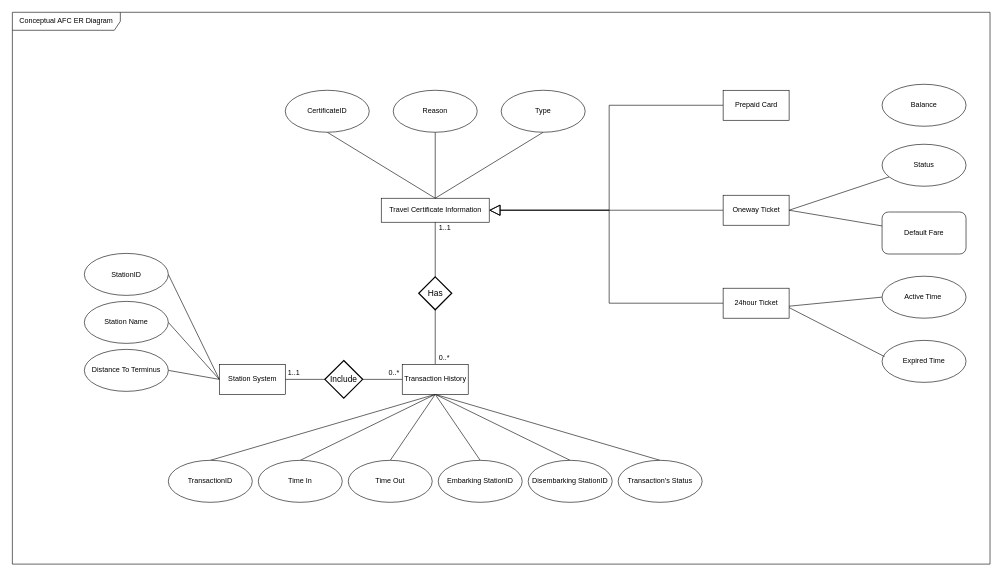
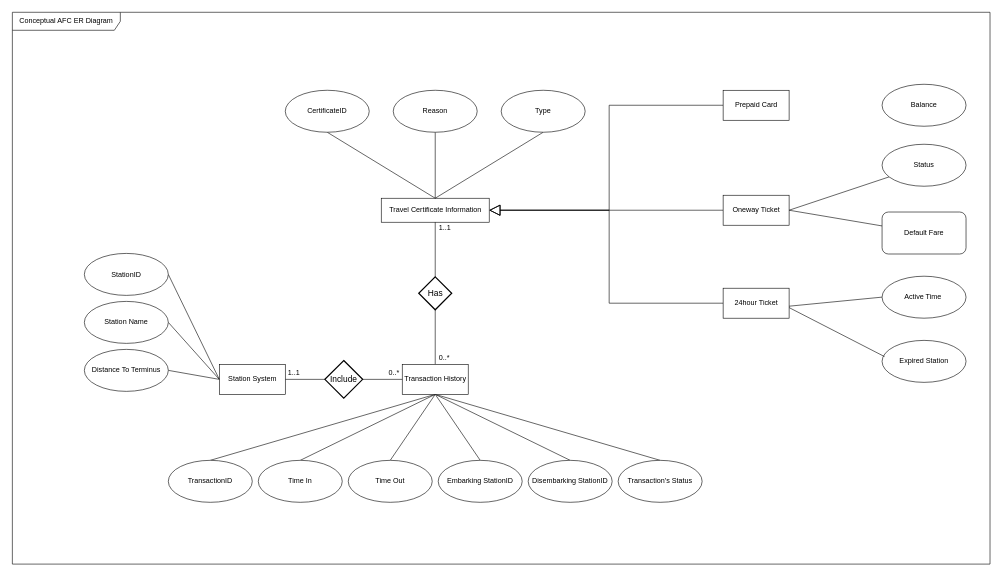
  <mxCell id="0" />
  <mxCell id="1" parent="0" />
  <mxCell id="2" value="&lt;span class=&quot;fontstyle0&quot;&gt;Conceptual AFC ER Diagram&lt;br&gt;&lt;/span&gt;" style="shape=umlFrame;whiteSpace=wrap;html=1;width=180;height=30;" parent="1" vertex="1"><mxGeometry x="20" y="20" width="1630" height="920" as="geometry" /></mxCell>
  <mxCell id="3" style="edgeStyle=orthogonalEdgeStyle;rounded=0;orthogonalLoop=1;jettySize=auto;html=1;exitX=0.5;exitY=1;exitDx=0;exitDy=0;entryX=0.5;entryY=0;entryDx=0;entryDy=0;endArrow=none;endFill=0;strokeColor=#000000;" parent="1" source="43" target="13" edge="1"><mxGeometry relative="1" as="geometry" /></mxCell>
  <mxCell id="4" value="0..*" style="text;html=1;resizable=0;points=[];align=center;verticalAlign=middle;labelBackgroundColor=#ffffff;" parent="3" vertex="1" connectable="0"><mxGeometry x="0.764" y="1" relative="1" as="geometry"><mxPoint x="13" as="offset" /></mxGeometry></mxCell>
  <mxCell id="5" style="edgeStyle=none;rounded=0;orthogonalLoop=1;jettySize=auto;html=1;exitX=0.5;exitY=0;exitDx=0;exitDy=0;startArrow=none;startFill=0;endArrow=none;endFill=0;strokeColor=#000000;" parent="1" source="6" target="26" edge="1"><mxGeometry relative="1" as="geometry" /></mxCell>
  <mxCell id="6" value="Travel Certificate Information" style="html=1;" parent="1" vertex="1"><mxGeometry x="635" y="330" width="180" height="40" as="geometry" /></mxCell>
  <mxCell id="7" style="edgeStyle=none;rounded=0;orthogonalLoop=1;jettySize=auto;html=1;exitX=0.5;exitY=1;exitDx=0;exitDy=0;entryX=0.5;entryY=0;entryDx=0;entryDy=0;startArrow=none;startFill=0;endArrow=none;endFill=0;strokeColor=#000000;" parent="1" source="13" target="29" edge="1"><mxGeometry relative="1" as="geometry" /></mxCell>
  <mxCell id="8" style="edgeStyle=none;rounded=0;orthogonalLoop=1;jettySize=auto;html=1;exitX=0.5;exitY=1;exitDx=0;exitDy=0;entryX=0.5;entryY=0;entryDx=0;entryDy=0;startArrow=none;startFill=0;endArrow=none;endFill=0;strokeColor=#000000;" parent="1" source="13" target="30" edge="1"><mxGeometry relative="1" as="geometry" /></mxCell>
  <mxCell id="9" style="edgeStyle=none;rounded=0;orthogonalLoop=1;jettySize=auto;html=1;exitX=0.5;exitY=1;exitDx=0;exitDy=0;entryX=0.5;entryY=0;entryDx=0;entryDy=0;startArrow=none;startFill=0;endArrow=none;endFill=0;strokeColor=#000000;" parent="1" source="13" target="31" edge="1"><mxGeometry relative="1" as="geometry" /></mxCell>
  <mxCell id="10" style="edgeStyle=none;rounded=0;orthogonalLoop=1;jettySize=auto;html=1;exitX=0.5;exitY=1;exitDx=0;exitDy=0;entryX=0.5;entryY=0;entryDx=0;entryDy=0;startArrow=none;startFill=0;endArrow=none;endFill=0;strokeColor=#000000;" parent="1" source="13" target="32" edge="1"><mxGeometry relative="1" as="geometry" /></mxCell>
  <mxCell id="11" style="edgeStyle=none;rounded=0;orthogonalLoop=1;jettySize=auto;html=1;exitX=0.5;exitY=1;exitDx=0;exitDy=0;entryX=0.5;entryY=0;entryDx=0;entryDy=0;startArrow=none;startFill=0;endArrow=none;endFill=0;strokeColor=#000000;" parent="1" source="13" target="33" edge="1"><mxGeometry relative="1" as="geometry" /></mxCell>
  <mxCell id="12" style="edgeStyle=none;rounded=0;orthogonalLoop=1;jettySize=auto;html=1;exitX=0.5;exitY=1;exitDx=0;exitDy=0;entryX=0.5;entryY=0;entryDx=0;entryDy=0;startArrow=none;startFill=0;endArrow=none;endFill=0;strokeColor=#000000;" parent="1" source="13" target="34" edge="1"><mxGeometry relative="1" as="geometry" /></mxCell>
  <mxCell id="13" value="Transaction History" style="html=1;" parent="1" vertex="1"><mxGeometry x="670" y="607" width="110" height="50" as="geometry" /></mxCell>
  <mxCell id="14" style="edgeStyle=orthogonalEdgeStyle;rounded=0;orthogonalLoop=1;jettySize=auto;html=1;exitX=0;exitY=0.5;exitDx=0;exitDy=0;entryX=1;entryY=0.5;entryDx=0;entryDy=0;startArrow=none;startFill=0;endArrow=block;endFill=0;strokeColor=#000000;endSize=16;" parent="1" source="15" target="6" edge="1"><mxGeometry relative="1" as="geometry" /></mxCell>
  <mxCell id="15" value="Prepaid Card" style="html=1;" parent="1" vertex="1"><mxGeometry x="1205" y="150" width="110" height="50" as="geometry" /></mxCell>
  <mxCell id="16" style="rounded=0;orthogonalLoop=1;jettySize=auto;html=1;exitX=1;exitY=0.5;exitDx=0;exitDy=0;startArrow=none;startFill=0;endArrow=none;endFill=0;strokeColor=#000000;" parent="1" source="19" target="22" edge="1"><mxGeometry relative="1" as="geometry" /></mxCell>
  <mxCell id="17" style="rounded=0;orthogonalLoop=1;jettySize=auto;html=1;exitX=1;exitY=0.5;exitDx=0;exitDy=0;startArrow=none;startFill=0;endArrow=none;endFill=0;strokeColor=#000000;" parent="1" source="19" target="23" edge="1"><mxGeometry relative="1" as="geometry" /></mxCell>
  <mxCell id="18" style="edgeStyle=orthogonalEdgeStyle;rounded=0;orthogonalLoop=1;jettySize=auto;html=1;exitX=0;exitY=0.5;exitDx=0;exitDy=0;startArrow=none;startFill=0;endArrow=block;endFill=0;strokeColor=#000000;endSize=16;" parent="1" source="19" edge="1"><mxGeometry relative="1" as="geometry"><mxPoint x="815" y="350" as="targetPoint" /></mxGeometry></mxCell>
  <mxCell id="19" value="Oneway Ticket" style="html=1;" parent="1" vertex="1"><mxGeometry x="1205" y="325" width="110" height="50" as="geometry" /></mxCell>
  <mxCell id="20" style="edgeStyle=orthogonalEdgeStyle;rounded=0;orthogonalLoop=1;jettySize=auto;html=1;exitX=0;exitY=0.5;exitDx=0;exitDy=0;entryX=1;entryY=0.5;entryDx=0;entryDy=0;startArrow=none;startFill=0;endArrow=block;endFill=0;strokeColor=#000000;endSize=16;" parent="1" source="21" target="6" edge="1"><mxGeometry relative="1" as="geometry" /></mxCell>
  <mxCell id="21" value="24hour Ticket" style="html=1;" parent="1" vertex="1"><mxGeometry x="1205" y="480" width="110" height="50" as="geometry" /></mxCell>
  <mxCell id="22" value="Status" style="ellipse;whiteSpace=wrap;html=1;" parent="1" vertex="1"><mxGeometry x="1470" y="240" width="140" height="70" as="geometry" /></mxCell>
  <mxCell id="23" value="Default Fare" style="whiteSpace=wrap;html=1;rounded=1;" parent="1" vertex="1"><mxGeometry x="1470" y="353" width="140" height="70" as="geometry" /></mxCell>
  <mxCell id="24" style="edgeStyle=none;rounded=0;orthogonalLoop=1;jettySize=auto;html=1;exitX=0.5;exitY=1;exitDx=0;exitDy=0;entryX=0.5;entryY=0;entryDx=0;entryDy=0;startArrow=none;startFill=0;endArrow=none;endFill=0;strokeColor=#000000;" parent="1" source="25" target="6" edge="1"><mxGeometry relative="1" as="geometry" /></mxCell>
  <mxCell id="25" value="CertificateID" style="ellipse;whiteSpace=wrap;html=1;" parent="1" vertex="1"><mxGeometry y="150" width="140" height="70" as="geometry" x="475" /></mxCell>
  <mxCell id="26" value="Reason" style="ellipse;whiteSpace=wrap;html=1;" parent="1" vertex="1"><mxGeometry x="655" y="150" width="140" height="70" as="geometry" /></mxCell>
  <mxCell id="27" style="edgeStyle=none;rounded=0;orthogonalLoop=1;jettySize=auto;html=1;exitX=0.5;exitY=1;exitDx=0;exitDy=0;startArrow=none;startFill=0;endArrow=none;endFill=0;strokeColor=#000000;" parent="1" source="28" edge="1"><mxGeometry relative="1" as="geometry"><mxPoint x="725" y="330" as="targetPoint" /></mxGeometry></mxCell>
  <mxCell id="28" value="Type" style="ellipse;whiteSpace=wrap;html=1;" parent="1" vertex="1"><mxGeometry x="835" y="150" width="140" height="70" as="geometry" /></mxCell>
  <mxCell id="29" value="TransactionID" style="ellipse;whiteSpace=wrap;html=1;" parent="1" vertex="1"><mxGeometry x="280" y="767" width="140" height="70" as="geometry" /></mxCell>
  <mxCell id="30" value="Time In" style="ellipse;whiteSpace=wrap;html=1;" parent="1" vertex="1"><mxGeometry x="430" y="767" width="140" height="70" as="geometry" /></mxCell>
  <mxCell id="31" value="Time Out" style="ellipse;whiteSpace=wrap;html=1;" parent="1" vertex="1"><mxGeometry x="580" y="767" width="140" height="70" as="geometry" /></mxCell>
  <mxCell id="32" value="Embarking StationID" style="ellipse;whiteSpace=wrap;html=1;" parent="1" vertex="1"><mxGeometry x="730" y="767" width="140" height="70" as="geometry" /></mxCell>
  <mxCell id="33" value="Disembarking StationID" style="ellipse;whiteSpace=wrap;html=1;" parent="1" vertex="1"><mxGeometry x="880" y="767" width="140" height="70" as="geometry" /></mxCell>
  <mxCell id="34" value="Transaction's Status&lt;br&gt;" style="ellipse;whiteSpace=wrap;html=1;" parent="1" vertex="1"><mxGeometry x="1030" y="767" width="140" height="70" as="geometry" /></mxCell>
  <mxCell id="35" style="edgeStyle=orthogonalEdgeStyle;rounded=0;orthogonalLoop=1;jettySize=auto;html=1;exitX=1;exitY=0.5;exitDx=0;exitDy=0;entryX=0;entryY=0.5;entryDx=0;entryDy=0;startArrow=none;startFill=0;endArrow=none;endFill=0;endSize=16;strokeColor=#000000;strokeWidth=1;" parent="1" source="38" target="49" edge="1"><mxGeometry relative="1" as="geometry" /></mxCell>
  <mxCell id="36" style="edgeStyle=none;rounded=0;orthogonalLoop=1;jettySize=auto;html=1;exitX=0;exitY=0.5;exitDx=0;exitDy=0;entryX=1;entryY=0.5;entryDx=0;entryDy=0;startArrow=none;startFill=0;endArrow=none;endFill=0;endSize=16;strokeColor=#000000;strokeWidth=1;" parent="1" source="38" target="41" edge="1"><mxGeometry relative="1" as="geometry" /></mxCell>
  <mxCell id="37" style="edgeStyle=none;rounded=0;orthogonalLoop=1;jettySize=auto;html=1;exitX=0;exitY=0.5;exitDx=0;exitDy=0;entryX=1;entryY=0.5;entryDx=0;entryDy=0;startArrow=none;startFill=0;endArrow=none;endFill=0;endSize=16;strokeColor=#000000;strokeWidth=1;" parent="1" source="38" target="42" edge="1"><mxGeometry relative="1" as="geometry" /></mxCell>
  <mxCell id="38" value="Station System" style="html=1;" parent="1" vertex="1"><mxGeometry x="365" y="607" width="110" height="50" as="geometry" /></mxCell>
  <mxCell id="39" style="rounded=0;orthogonalLoop=1;jettySize=auto;html=1;exitX=1;exitY=0.5;exitDx=0;exitDy=0;entryX=0;entryY=0.5;entryDx=0;entryDy=0;startArrow=none;startFill=0;endArrow=none;endFill=0;endSize=16;strokeColor=#000000;strokeWidth=1;" parent="1" source="40" target="38" edge="1"><mxGeometry relative="1" as="geometry" /></mxCell>
  <mxCell id="40" value="StationID" style="ellipse;whiteSpace=wrap;html=1;" parent="1" vertex="1"><mxGeometry x="140" y="422" width="140" height="70" as="geometry" /></mxCell>
  <mxCell id="41" value="Station Name" style="ellipse;whiteSpace=wrap;html=1;" parent="1" vertex="1"><mxGeometry x="140" y="502" width="140" height="70" as="geometry" /></mxCell>
  <mxCell id="42" value="Distance To Terminus" style="ellipse;whiteSpace=wrap;html=1;" parent="1" vertex="1"><mxGeometry x="140" y="582" width="140" height="70" as="geometry" /></mxCell>
  <mxCell id="43" value="Has" style="shape=rhombus;strokeWidth=2;fontSize=17;perimeter=rhombusPerimeter;whiteSpace=wrap;html=1;align=center;fontSize=14;" parent="1" vertex="1"><mxGeometry x="697.5" y="461" width="55" height="55" as="geometry" /></mxCell>
  <mxCell id="44" style="edgeStyle=orthogonalEdgeStyle;rounded=0;orthogonalLoop=1;jettySize=auto;html=1;exitX=0.5;exitY=1;exitDx=0;exitDy=0;entryX=0.5;entryY=0;entryDx=0;entryDy=0;endArrow=none;endFill=0;strokeColor=#000000;" parent="1" source="6" target="43" edge="1"><mxGeometry relative="1" as="geometry"><mxPoint x="725" y="497" as="sourcePoint" /><mxPoint x="725" y="607" as="targetPoint" /></mxGeometry></mxCell>
  <mxCell id="45" value="1..1" style="text;html=1;resizable=0;points=[];align=center;verticalAlign=middle;labelBackgroundColor=#ffffff;" parent="44" vertex="1" connectable="0"><mxGeometry x="-0.745" y="-2" relative="1" as="geometry"><mxPoint x="17" y="-3" as="offset" /></mxGeometry></mxCell>
  <mxCell id="46" value="0..*" style="text;html=1;resizable=0;points=[];align=center;verticalAlign=middle;labelBackgroundColor=#ffffff;" parent="44" vertex="1" connectable="0"><mxGeometry x="-0.745" y="-2" relative="1" as="geometry"><mxPoint x="-68" y="238" as="offset" /></mxGeometry></mxCell>
  <mxCell id="47" value="1..1" style="text;html=1;resizable=0;points=[];align=center;verticalAlign=middle;labelBackgroundColor=#ffffff;" parent="44" vertex="1" connectable="0"><mxGeometry x="-0.745" y="-2" relative="1" as="geometry"><mxPoint x="-235" y="238" as="offset" /></mxGeometry></mxCell>
  <mxCell id="48" style="edgeStyle=orthogonalEdgeStyle;rounded=0;orthogonalLoop=1;jettySize=auto;html=1;exitX=1;exitY=0.5;exitDx=0;exitDy=0;entryX=0;entryY=0.5;entryDx=0;entryDy=0;startArrow=none;startFill=0;endArrow=none;endFill=0;endSize=16;strokeColor=#000000;strokeWidth=1;" parent="1" source="49" target="13" edge="1"><mxGeometry relative="1" as="geometry" /></mxCell>
  <mxCell id="49" value="Include" style="shape=rhombus;strokeWidth=2;fontSize=17;perimeter=rhombusPerimeter;whiteSpace=wrap;html=1;align=center;fontSize=14;" parent="1" vertex="1"><mxGeometry x="541" y="600.5" width="63" height="63" as="geometry" /></mxCell>
  <mxCell id="50" value="Active Time&amp;nbsp;" style="ellipse;whiteSpace=wrap;html=1;" parent="1" vertex="1"><mxGeometry x="1470" y="460" width="140" height="70" as="geometry" /></mxCell>
- <mxCell id="51" value="Expired Time" style="ellipse;whiteSpace=wrap;html=1;" parent="1" vertex="1"><mxGeometry x="1470" y="567" width="140" height="70" as="geometry" /></mxCell>
+ <mxCell id="51" value="Expired Station" style="ellipse;whiteSpace=wrap;html=1;" parent="1" vertex="1"><mxGeometry x="1470" y="567" width="140" height="70" as="geometry" /></mxCell>
  <mxCell id="52" style="rounded=0;orthogonalLoop=1;jettySize=auto;html=1;startArrow=none;startFill=0;endArrow=none;endFill=0;strokeColor=#000000;" parent="1" edge="1"><mxGeometry relative="1" as="geometry"><mxPoint x="1315" y="510" as="sourcePoint" /><mxPoint x="1469.756" y="494.915" as="targetPoint" /></mxGeometry></mxCell>
  <mxCell id="53" style="rounded=0;orthogonalLoop=1;jettySize=auto;html=1;startArrow=none;startFill=0;endArrow=none;endFill=0;strokeColor=#000000;entryX=0.029;entryY=0.386;entryDx=0;entryDy=0;entryPerimeter=0;exitX=1;exitY=0.647;exitDx=0;exitDy=0;exitPerimeter=0;" parent="1" source="21" target="51" edge="1"><mxGeometry relative="1" as="geometry"><mxPoint x="1325" y="512.355" as="sourcePoint" /><mxPoint x="1479.756" y="504.915" as="targetPoint" /></mxGeometry></mxCell>
  <mxCell id="54" value="Balance" style="ellipse;whiteSpace=wrap;html=1;" vertex="1" parent="1"><mxGeometry x="1470" y="140" width="140" height="70" as="geometry" /></mxCell>
